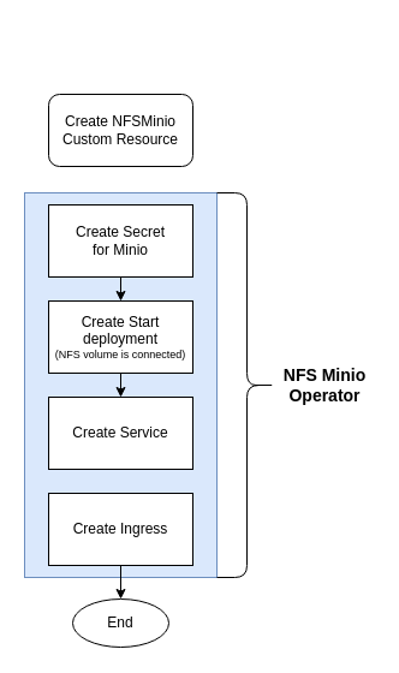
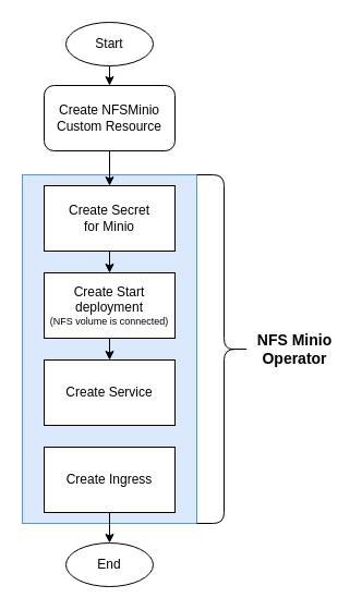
  <mxCell id="0" />
  <mxCell id="1" parent="0" />
  <mxCell id="2" value="" style="rounded=0;whiteSpace=wrap;html=1;fillColor=#dae8fc;strokeColor=#6c8ebf;" vertex="1" parent="1"><mxGeometry x="20" y="160" width="160" height="320" as="geometry" /></mxCell>
  <mxCell id="3" style="edgeStyle=orthogonalEdgeStyle;rounded=0;orthogonalLoop=1;jettySize=auto;html=1;exitX=0.5;exitY=1;exitDx=0;exitDy=0;entryX=0.5;entryY=0;entryDx=0;entryDy=0;fontSize=14;fontColor=none;" edge="1" parent="1" source="4" target="9"><mxGeometry relative="1" as="geometry" /></mxCell>
  <mxCell id="4" value="&lt;div&gt;Create Start&lt;/div&gt;&lt;div&gt;deployment &lt;br&gt;&lt;/div&gt;&lt;div style=&quot;font-size: 9px&quot;&gt;(NFS volume is connected)&lt;br&gt;&lt;/div&gt;" style="rounded=0;whiteSpace=wrap;html=1;" vertex="1" parent="1"><mxGeometry x="40" y="250" width="120" height="60" as="geometry" /></mxCell>
+ <mxCell id="5" style="edgeStyle=orthogonalEdgeStyle;rounded=0;orthogonalLoop=1;jettySize=auto;html=1;exitX=0.5;exitY=1;exitDx=0;exitDy=0;entryX=0.5;entryY=0;entryDx=0;entryDy=0;fontSize=14;fontColor=none;" edge="1" parent="1" source="6" target="13"><mxGeometry relative="1" as="geometry" /></mxCell>
+ <mxCell id="6" value="Start" style="ellipse;whiteSpace=wrap;html=1;" vertex="1" parent="1"><mxGeometry x="60" y="20" width="80" height="40" as="geometry" /></mxCell>
  <mxCell id="7" style="edgeStyle=orthogonalEdgeStyle;rounded=0;orthogonalLoop=1;jettySize=auto;html=1;exitX=0.5;exitY=1;exitDx=0;exitDy=0;entryX=0.5;entryY=0;entryDx=0;entryDy=0;fontSize=14;fontColor=none;" edge="1" parent="1" source="8" target="4"><mxGeometry relative="1" as="geometry" /></mxCell>
  <mxCell id="8" value="&lt;div&gt;Create Secret&lt;/div&gt;&lt;div&gt;for Minio&lt;br&gt;&lt;/div&gt;" style="rounded=0;whiteSpace=wrap;html=1;" vertex="1" parent="1"><mxGeometry x="40" y="170" width="120" height="60" as="geometry" /></mxCell>
  <mxCell id="9" value="Create Service" style="rounded=0;whiteSpace=wrap;html=1;" vertex="1" parent="1"><mxGeometry x="40" y="330" width="120" height="60" as="geometry" /></mxCell>
  <mxCell id="10" style="edgeStyle=orthogonalEdgeStyle;rounded=0;orthogonalLoop=1;jettySize=auto;html=1;exitX=0.5;exitY=1;exitDx=0;exitDy=0;entryX=0.5;entryY=0;entryDx=0;entryDy=0;fontSize=14;fontColor=none;" edge="1" parent="1" source="11" target="16"><mxGeometry relative="1" as="geometry" /></mxCell>
  <mxCell id="11" value="Create Ingress" style="rounded=0;whiteSpace=wrap;html=1;" vertex="1" parent="1"><mxGeometry x="40" y="410" width="120" height="60" as="geometry" /></mxCell>
+ <mxCell id="12" style="edgeStyle=orthogonalEdgeStyle;rounded=0;orthogonalLoop=1;jettySize=auto;html=1;exitX=0.5;exitY=1;exitDx=0;exitDy=0;entryX=0.5;entryY=0;entryDx=0;entryDy=0;fontSize=14;fontColor=none;" edge="1" parent="1" source="13" target="8"><mxGeometry relative="1" as="geometry" /></mxCell>
  <mxCell id="13" value="&lt;div&gt;Create NFSMinio &lt;br&gt;&lt;/div&gt;&lt;div&gt;Custom Resource&lt;/div&gt;" style="whiteSpace=wrap;html=1;rounded=1;" vertex="1" parent="1"><mxGeometry x="40" y="78" width="120" height="60" as="geometry" /></mxCell>
  <mxCell id="14" value="" style="shape=curlyBracket;whiteSpace=wrap;html=1;rounded=1;fillColor=#E0E0E0;rotation=180;" vertex="1" parent="1"><mxGeometry x="180" y="160" width="50" height="320" as="geometry" /></mxCell>
  <mxCell id="15" value="NFS Minio Operator" style="text;html=1;strokeColor=none;fillColor=none;align=center;verticalAlign=middle;whiteSpace=wrap;rounded=0;fontSize=14;fontStyle=1" vertex="1" parent="1"><mxGeometry x="230" y="310" width="80" height="20" as="geometry" /></mxCell>
  <mxCell id="16" value="End" style="ellipse;whiteSpace=wrap;html=1;" vertex="1" parent="1"><mxGeometry x="60" y="498" width="80" height="40" as="geometry" /></mxCell>
